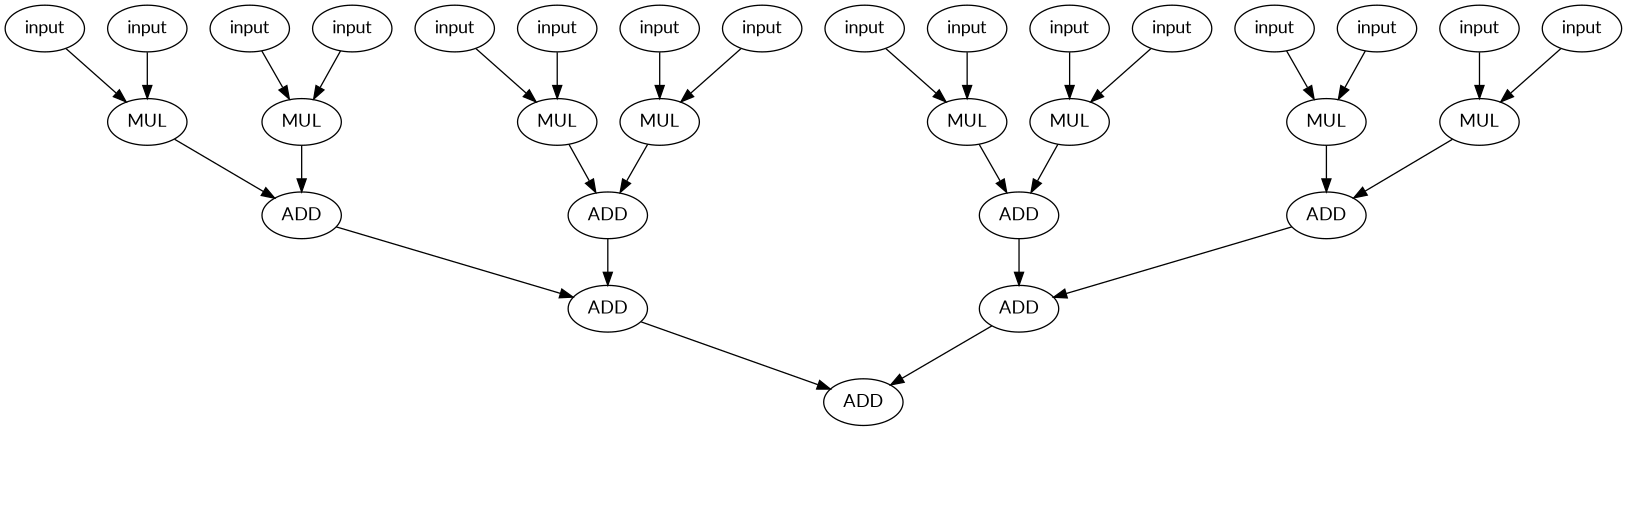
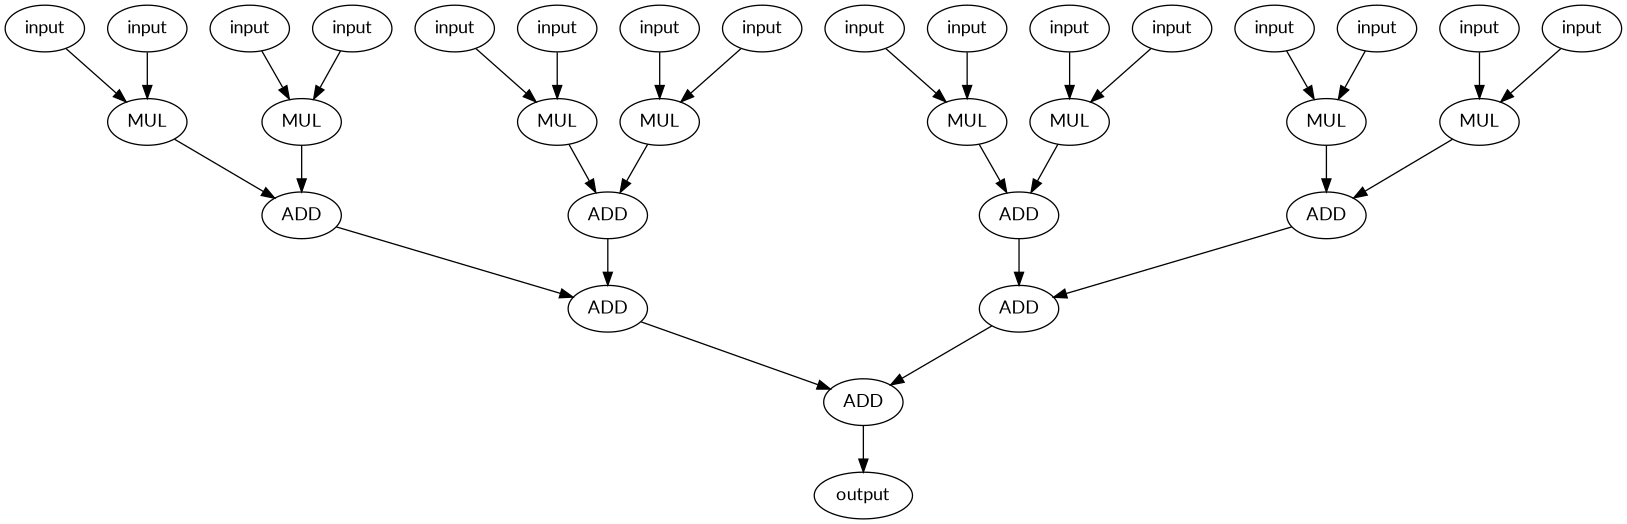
  digraph {
    fontname=Lato
    node [fontname=Lato]
    edge [color=black fontname=Lato]
    n1 [label=input]
    n2 [label=MUL]
    n3 [label=input]
    n4 [label=MUL]
    n5 [label=input]
    n6 [label=MUL]
    n7 [label=input]
    n8 [label=MUL]
    n9 [label=input]
    n10 [label=MUL]
    n11 [label=input]
    n12 [label=MUL]
    n13 [label=input]
    n14 [label=MUL]
    n15 [label=input]
    n16 [label=MUL]
    n17 [label=ADD]
    n18 [label=ADD]
    n19 [label=ADD]
    n20 [label=ADD]
    n21 [label=ADD]
    n22 [label=ADD]
    n23 [label=ADD]
+   n24 [label=output]
    n25 [label=input]
    n26 [label=input]
    n27 [label=input]
    n28 [label=input]
    n29 [label=input]
    n30 [label=input]
    n31 [label=input]
    n32 [label=input]
    n1 -> n2
    n2 -> n17
    n3 -> n4
    n4 -> n17
    n5 -> n6
    n6 -> n18
    n7 -> n8
    n8 -> n18
    n9 -> n10
    n10 -> n19
    n11 -> n12
    n12 -> n19
    n13 -> n14
    n14 -> n20
    n15 -> n16
    n16 -> n20
    n17 -> n21
    n18 -> n21
    n19 -> n22
    n20 -> n22
    n21 -> n23
    n22 -> n23
+   n23 -> n24
    n25 -> n2
    n26 -> n4
    n27 -> n6
    n28 -> n8
    n29 -> n10
    n30 -> n12
    n31 -> n14
    n32 -> n16
  }
